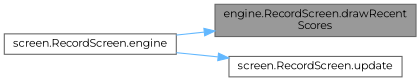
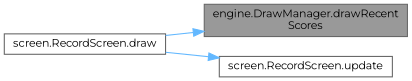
  digraph {
    fontname=Montserrat
    rankdir=RL
    node [color=grey40 fillcolor=white fontname=Montserrat fontsize=10 shape=box style=filled]
    edge [color=steelblue1 dir=back fontname=Montserrat fontsize=10 labelfontname=Helvetica labelfontsize=10 style=solid]
-   n1 [color=gray40 fillcolor=grey60 fontcolor=black height=0.2 label="engine.RecordScreen.drawRecent\lScores" width=0.4]
-   n2 [height=0.2 label="screen.RecordScreen.engine" width=0.4]
+   n1 [color=gray40 fillcolor=grey60 fontcolor=black height=0.2 label="engine.DrawManager.drawRecent\lScores" width=0.4]
+   n2 [height=0.2 label="screen.RecordScreen.draw" width=0.4]
    n3 [height=0.2 label="screen.RecordScreen.update" width=0.4]
    n1 -> n2
    n3 -> n2
  }
